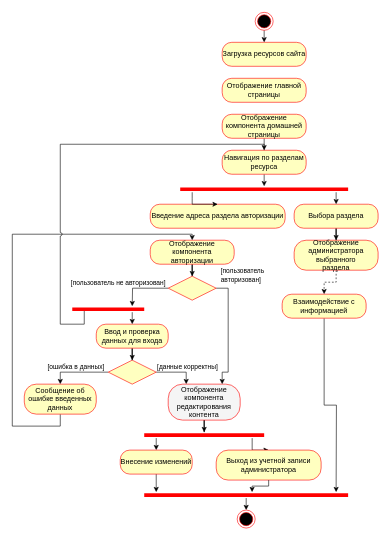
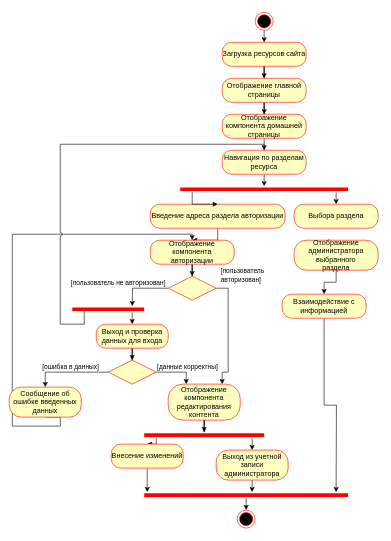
  <mxCell id="0" />
  <mxCell id="1" parent="0" />
  <mxCell id="2" value="" style="edgeStyle=orthogonalEdgeStyle;rounded=0;orthogonalLoop=1;jettySize=auto;html=1;" parent="1" source="3" edge="1"><mxGeometry relative="1" as="geometry"><mxPoint x="440" y="70" as="targetPoint" /></mxGeometry></mxCell>
  <mxCell id="3" value="" style="ellipse;html=1;shape=endState;fillColor=#000000;strokeColor=#ff0000;" parent="1" vertex="1"><mxGeometry x="425" y="20" width="30" height="30" as="geometry" /></mxCell>
+ <mxCell id="4" value="" style="edgeStyle=orthogonalEdgeStyle;rounded=0;orthogonalLoop=1;jettySize=auto;html=1;" parent="1" source="5" target="7" edge="1"><mxGeometry relative="1" as="geometry" /></mxCell>
  <mxCell id="5" value="Загрузка ресурсов сайта" style="rounded=1;whiteSpace=wrap;html=1;arcSize=40;fontColor=#000000;fillColor=#ffffc0;strokeColor=#ff0000;" parent="1" vertex="1"><mxGeometry x="370" y="70" width="140" height="40" as="geometry" /></mxCell>
+ <mxCell id="6" value="" style="edgeStyle=orthogonalEdgeStyle;rounded=0;orthogonalLoop=1;jettySize=auto;html=1;" parent="1" source="7" target="9" edge="1"><mxGeometry relative="1" as="geometry" /></mxCell>
  <mxCell id="7" value="Отображение главной страницы" style="rounded=1;whiteSpace=wrap;html=1;arcSize=40;fontColor=#000000;fillColor=#ffffc0;strokeColor=#ff0000;" parent="1" vertex="1"><mxGeometry x="370" y="130" width="140" height="40" as="geometry" /></mxCell>
  <mxCell id="8" value="" style="edgeStyle=orthogonalEdgeStyle;rounded=0;orthogonalLoop=1;jettySize=auto;html=1;" parent="1" source="9" edge="1"><mxGeometry relative="1" as="geometry"><mxPoint x="440" y="270" as="targetPoint" /></mxGeometry></mxCell>
  <mxCell id="9" value="Отображение компонента домашней&lt;br&gt;страницы" style="rounded=1;whiteSpace=wrap;html=1;arcSize=40;fontColor=#000000;fillColor=#ffffc0;strokeColor=#ff0000;" parent="1" vertex="1"><mxGeometry x="370" y="190" width="140" height="40" as="geometry" /></mxCell>
  <mxCell id="10" value="" style="edgeStyle=orthogonalEdgeStyle;rounded=0;orthogonalLoop=1;jettySize=auto;html=1;" parent="1" source="11" edge="1"><mxGeometry relative="1" as="geometry"><mxPoint x="440" y="310" as="targetPoint" /></mxGeometry></mxCell>
  <mxCell id="11" value="Навигация по разделам ресурса" style="rounded=1;whiteSpace=wrap;html=1;arcSize=40;fontColor=#000000;fillColor=#ffffc0;strokeColor=#ff0000;" parent="1" vertex="1"><mxGeometry x="370" y="250" width="140" height="40" as="geometry" /></mxCell>
+ <mxCell id="12" value="" style="edgeStyle=orthogonalEdgeStyle;rounded=0;orthogonalLoop=1;jettySize=auto;html=1;" parent="1" source="13" target="19" edge="1"><mxGeometry relative="1" as="geometry" /></mxCell>
  <mxCell id="13" value="&lt;div style=&quot;&quot;&gt;&lt;span style=&quot;&quot;&gt;Введение адреса раздела авторизации&lt;/span&gt;&lt;br&gt;&lt;/div&gt;" style="rounded=1;whiteSpace=wrap;html=1;arcSize=40;fontColor=default;fillColor=#ffffc0;strokeColor=#ff0000;labelBackgroundColor=none;align=center;" parent="1" vertex="1"><mxGeometry x="250" y="340" width="225" height="40" as="geometry" /></mxCell>
- <mxCell id="14" value="" style="edgeStyle=orthogonalEdgeStyle;rounded=0;jumpStyle=arc;orthogonalLoop=1;jettySize=auto;html=1;dashed=1;" edge="1" parent="1" source="15" target="52"><mxGeometry relative="1" as="geometry" /></mxCell>
+ <mxCell id="14" value="" style="edgeStyle=orthogonalEdgeStyle;rounded=0;jumpStyle=arc;orthogonalLoop=1;jettySize=auto;html=1;" edge="1" parent="1" source="15" target="52"><mxGeometry relative="1" as="geometry" /></mxCell>
  <mxCell id="15" value="Отображение администратора выбранного&lt;br&gt;раздела" style="rounded=1;whiteSpace=wrap;html=1;arcSize=40;fontColor=#000000;fillColor=#ffffc0;strokeColor=#ff0000;" parent="1" vertex="1"><mxGeometry x="490" y="400" width="140" height="50" as="geometry" /></mxCell>
- <mxCell id="16" style="edgeStyle=orthogonalEdgeStyle;rounded=0;jumpStyle=arc;orthogonalLoop=1;jettySize=auto;html=1;entryX=0.5;entryY=0;entryDx=0;entryDy=0;" edge="1" parent="1" source="17" target="15"><mxGeometry relative="1" as="geometry" /></mxCell>
  <mxCell id="17" value="Выбора раздела" style="rounded=1;whiteSpace=wrap;html=1;arcSize=40;fontColor=#000000;fillColor=#ffffc0;strokeColor=#ff0000;" parent="1" vertex="1"><mxGeometry x="490" y="340" width="140" height="40" as="geometry" /></mxCell>
  <mxCell id="18" style="edgeStyle=orthogonalEdgeStyle;rounded=0;orthogonalLoop=1;jettySize=auto;html=1;entryX=0.5;entryY=0;entryDx=0;entryDy=0;" edge="1" parent="1" source="19" target="47"><mxGeometry relative="1" as="geometry"><mxPoint x="320" y="460" as="targetPoint" /></mxGeometry></mxCell>
  <mxCell id="19" value="Отображение компонента авторизации" style="rounded=1;whiteSpace=wrap;html=1;arcSize=40;fontColor=#000000;fillColor=#ffffc0;strokeColor=#ff0000;" parent="1" vertex="1"><mxGeometry x="250" y="400" width="140" height="40" as="geometry" /></mxCell>
  <mxCell id="20" value="" style="edgeStyle=orthogonalEdgeStyle;rounded=0;orthogonalLoop=1;jettySize=auto;html=1;entryX=0.5;entryY=0;entryDx=0;entryDy=0;" edge="1" parent="1" source="22" target="17"><mxGeometry relative="1" as="geometry"><Array as="points"><mxPoint x="560" y="330" /><mxPoint x="560" y="330" /></Array></mxGeometry></mxCell>
  <mxCell id="21" value="" style="edgeStyle=orthogonalEdgeStyle;rounded=0;orthogonalLoop=1;jettySize=auto;html=1;entryX=0.5;entryY=0;entryDx=0;entryDy=0;" edge="1" parent="1" source="22" target="13"><mxGeometry relative="1" as="geometry"><Array as="points"><mxPoint x="320" y="330" /><mxPoint x="320" y="330" /></Array></mxGeometry></mxCell>
  <mxCell id="22" value="" style="shape=line;html=1;strokeWidth=6;strokeColor=#ff0000;" parent="1" vertex="1"><mxGeometry x="300" y="310" width="280" height="10" as="geometry" /></mxCell>
  <mxCell id="23" style="edgeStyle=orthogonalEdgeStyle;rounded=0;orthogonalLoop=1;jettySize=auto;html=1;entryX=0.25;entryY=0;entryDx=0;entryDy=0;fontColor=default;exitX=1;exitY=0.5;exitDx=0;exitDy=0;" parent="1" source="27" target="29" edge="1"><mxGeometry relative="1" as="geometry"><Array as="points"><mxPoint x="310" y="620" /></Array></mxGeometry></mxCell>
  <mxCell id="24" value="[данные корректны]" style="edgeLabel;html=1;align=left;verticalAlign=middle;resizable=0;points=[];" vertex="1" connectable="0" parent="23"><mxGeometry x="0.155" y="1" relative="1" as="geometry"><mxPoint x="-40" y="-9" as="offset" /></mxGeometry></mxCell>
  <mxCell id="25" style="edgeStyle=orthogonalEdgeStyle;rounded=0;orthogonalLoop=1;jettySize=auto;html=1;entryX=0.5;entryY=0;entryDx=0;entryDy=0;exitX=0;exitY=0.5;exitDx=0;exitDy=0;" edge="1" parent="1" source="27" target="41"><mxGeometry relative="1" as="geometry" /></mxCell>
  <mxCell id="26" value="[ошибка в данных]" style="edgeLabel;html=1;align=right;verticalAlign=middle;resizable=0;points=[];" vertex="1" connectable="0" parent="25"><mxGeometry x="-0.382" relative="1" as="geometry"><mxPoint x="25" y="-10" as="offset" /></mxGeometry></mxCell>
  <mxCell id="27" value="" style="rhombus;whiteSpace=wrap;html=1;fillColor=#ffffc0;strokeColor=#ff0000;fontColor=#000000;rounded=1;arcSize=0;" parent="1" vertex="1"><mxGeometry x="180" y="600" width="80" height="40" as="geometry" /></mxCell>
  <mxCell id="28" style="edgeStyle=orthogonalEdgeStyle;rounded=0;orthogonalLoop=1;jettySize=auto;html=1;" edge="1" parent="1" source="29" target="32"><mxGeometry relative="1" as="geometry" /></mxCell>
- <mxCell id="29" value="Отображение компонента редактирования контента" style="rounded=1;whiteSpace=wrap;html=1;arcSize=40;fontColor=#000000;fillColor=#f5f5f5;strokeColor=#ff0000;" parent="1" vertex="1"><mxGeometry x="280" y="640" width="120" height="60" as="geometry" /></mxCell>
+ <mxCell id="29" value="Отображение компонента редактирования контента" style="rounded=1;whiteSpace=wrap;html=1;arcSize=40;fontColor=#000000;fillColor=#ffffc0;strokeColor=#ff0000;" parent="1" vertex="1"><mxGeometry x="280" y="640" width="120" height="60" as="geometry" /></mxCell>
  <mxCell id="30" style="edgeStyle=orthogonalEdgeStyle;rounded=0;jumpStyle=arc;orthogonalLoop=1;jettySize=auto;html=1;entryX=0.5;entryY=0;entryDx=0;entryDy=0;" edge="1" parent="1" source="32" target="34"><mxGeometry relative="1" as="geometry"><Array as="points"><mxPoint x="260" y="740" /><mxPoint x="260" y="740" /></Array></mxGeometry></mxCell>
  <mxCell id="31" style="edgeStyle=orthogonalEdgeStyle;rounded=0;jumpStyle=arc;orthogonalLoop=1;jettySize=auto;html=1;entryX=0.5;entryY=0;entryDx=0;entryDy=0;" edge="1" parent="1" source="32" target="37"><mxGeometry relative="1" as="geometry"><Array as="points"><mxPoint x="420" y="740" /><mxPoint x="420" y="740" /></Array></mxGeometry></mxCell>
  <mxCell id="32" value="" style="shape=line;html=1;strokeWidth=6;strokeColor=#ff0000;" parent="1" vertex="1"><mxGeometry x="240" y="720" width="200" height="10" as="geometry" /></mxCell>
  <mxCell id="33" style="edgeStyle=orthogonalEdgeStyle;rounded=0;jumpStyle=arc;orthogonalLoop=1;jettySize=auto;html=1;" edge="1" parent="1" source="34" target="39"><mxGeometry relative="1" as="geometry"><Array as="points"><mxPoint x="260" y="820" /><mxPoint x="260" y="820" /></Array></mxGeometry></mxCell>
- <mxCell id="34" value="Внесение изменений" style="rounded=1;whiteSpace=wrap;html=1;arcSize=40;fontColor=#000000;fillColor=#ffffc0;strokeColor=#ff0000;" parent="1" vertex="1"><mxGeometry x="200" y="750" width="120" height="40" as="geometry" /></mxCell>
+ <mxCell id="34" value="Внесение изменений" style="rounded=1;whiteSpace=wrap;html=1;arcSize=40;fontColor=#000000;fillColor=#ffffc0;strokeColor=#ff0000;" parent="1" vertex="1"><mxGeometry x="185" y="740" width="120" height="40" as="geometry" /></mxCell>
  <mxCell id="35" value="" style="edgeStyle=orthogonalEdgeStyle;rounded=0;orthogonalLoop=1;jettySize=auto;html=1;fontColor=default;" parent="1" source="36" target="27" edge="1"><mxGeometry relative="1" as="geometry" /></mxCell>
- <mxCell id="36" value="Ввод и проверка данных для входа" style="rounded=1;whiteSpace=wrap;html=1;arcSize=40;fontColor=#000000;fillColor=#ffffc0;strokeColor=#ff0000;" parent="1" vertex="1"><mxGeometry x="160" y="540" width="120" height="40" as="geometry" /></mxCell>
- <mxCell id="37" value="Выход из учетной записи администратора" style="rounded=1;whiteSpace=wrap;html=1;arcSize=40;fontColor=#000000;fillColor=#ffffc0;strokeColor=#ff0000;" parent="1" vertex="1"><mxGeometry x="360" y="750" width="175" height="50" as="geometry" /></mxCell>
+ <mxCell id="36" value="Выход и проверка данных для входа" style="rounded=1;whiteSpace=wrap;html=1;arcSize=40;fontColor=#000000;fillColor=#ffffc0;strokeColor=#ff0000;" parent="1" vertex="1"><mxGeometry x="160" y="540" width="120" height="40" as="geometry" /></mxCell>
+ <mxCell id="37" value="Выход из учетной записи администратора" style="rounded=1;whiteSpace=wrap;html=1;arcSize=40;fontColor=#000000;fillColor=#ffffc0;strokeColor=#ff0000;" parent="1" vertex="1"><mxGeometry x="360" y="750" width="120" height="50" as="geometry" /></mxCell>
  <mxCell id="38" style="edgeStyle=orthogonalEdgeStyle;rounded=0;jumpStyle=arc;orthogonalLoop=1;jettySize=auto;html=1;" edge="1" parent="1" source="39"><mxGeometry relative="1" as="geometry"><mxPoint x="410" y="850" as="targetPoint" /></mxGeometry></mxCell>
  <mxCell id="39" value="" style="shape=line;html=1;strokeWidth=6;strokeColor=#ff0000;" parent="1" vertex="1"><mxGeometry x="240" y="820" width="340" height="10" as="geometry" /></mxCell>
  <mxCell id="40" style="edgeStyle=orthogonalEdgeStyle;orthogonalLoop=1;jettySize=auto;html=1;exitX=0.5;exitY=1;exitDx=0;exitDy=0;rounded=0;jumpStyle=arc;" edge="1" parent="1" source="41"><mxGeometry relative="1" as="geometry"><mxPoint x="320" y="400" as="targetPoint" /><Array as="points"><mxPoint x="100" y="710" /><mxPoint x="20" y="710" /><mxPoint x="20" y="390" /><mxPoint x="320" y="390" /></Array></mxGeometry></mxCell>
- <mxCell id="41" value="Сообщение об ошибке введенных данных" style="rounded=1;whiteSpace=wrap;html=1;arcSize=40;fontColor=#000000;fillColor=#ffffc0;strokeColor=#ff0000;" vertex="1" parent="1"><mxGeometry x="40" y="640" width="120" height="50" as="geometry" /></mxCell>
+ <mxCell id="41" value="Сообщение об ошибке введенных данных" style="rounded=1;whiteSpace=wrap;html=1;arcSize=40;fontColor=#000000;fillColor=#ffffc0;strokeColor=#ff0000;" vertex="1" parent="1"><mxGeometry x="15" y="645" width="120" height="50" as="geometry" /></mxCell>
  <mxCell id="42" style="edgeStyle=orthogonalEdgeStyle;rounded=0;orthogonalLoop=1;jettySize=auto;html=1;entryX=0.5;entryY=0;entryDx=0;entryDy=0;exitX=0.25;exitY=0.5;exitDx=0;exitDy=0;exitPerimeter=0;jumpStyle=arc;" edge="1" parent="1" source="49" target="11"><mxGeometry relative="1" as="geometry"><mxPoint x="520" y="430" as="sourcePoint" /><Array as="points"><mxPoint x="140" y="515" /><mxPoint x="140" y="540" /><mxPoint x="100" y="540" /><mxPoint x="100" y="240" /><mxPoint x="440" y="240" /></Array></mxGeometry></mxCell>
  <mxCell id="43" style="edgeStyle=orthogonalEdgeStyle;rounded=0;orthogonalLoop=1;jettySize=auto;html=1;exitX=0;exitY=0.5;exitDx=0;exitDy=0;" edge="1" parent="1" source="47"><mxGeometry relative="1" as="geometry"><mxPoint x="220" y="510" as="targetPoint" /></mxGeometry></mxCell>
  <mxCell id="44" value="[пользователь не авторизован]" style="edgeLabel;html=1;align=right;verticalAlign=middle;resizable=0;points=[];" vertex="1" connectable="0" parent="43"><mxGeometry x="-0.294" y="2" relative="1" as="geometry"><mxPoint x="28" y="-12" as="offset" /></mxGeometry></mxCell>
  <mxCell id="45" style="edgeStyle=orthogonalEdgeStyle;rounded=0;orthogonalLoop=1;jettySize=auto;html=1;entryX=0.75;entryY=0;entryDx=0;entryDy=0;exitX=1;exitY=0.5;exitDx=0;exitDy=0;" edge="1" parent="1" source="47" target="29"><mxGeometry relative="1" as="geometry"><Array as="points"><mxPoint x="380" y="480" /><mxPoint x="380" y="620" /><mxPoint x="370" y="620" /></Array></mxGeometry></mxCell>
  <mxCell id="46" value="[пользователь&lt;br&gt;авторизован]" style="edgeLabel;html=1;align=left;verticalAlign=middle;resizable=0;points=[];" vertex="1" connectable="0" parent="45"><mxGeometry x="-0.844" y="-1" relative="1" as="geometry"><mxPoint x="-9" y="-23" as="offset" /></mxGeometry></mxCell>
  <mxCell id="47" value="" style="rhombus;whiteSpace=wrap;html=1;fillColor=#ffffc0;strokeColor=#ff0000;fontColor=#000000;rounded=1;arcSize=0;" vertex="1" parent="1"><mxGeometry x="280" y="460" width="80" height="40" as="geometry" /></mxCell>
  <mxCell id="48" style="edgeStyle=orthogonalEdgeStyle;rounded=0;jumpStyle=arc;orthogonalLoop=1;jettySize=auto;html=1;entryX=0.5;entryY=0;entryDx=0;entryDy=0;" edge="1" parent="1" source="49" target="36"><mxGeometry relative="1" as="geometry"><Array as="points"><mxPoint x="220" y="530" /><mxPoint x="220" y="530" /></Array></mxGeometry></mxCell>
  <mxCell id="49" value="" style="shape=line;html=1;strokeWidth=6;strokeColor=#ff0000;" vertex="1" parent="1"><mxGeometry x="120" y="510" width="120" height="10" as="geometry" /></mxCell>
  <mxCell id="50" style="edgeStyle=orthogonalEdgeStyle;rounded=0;jumpStyle=arc;orthogonalLoop=1;jettySize=auto;html=1;entryX=0.5;entryY=0;entryDx=0;entryDy=0;exitX=0.5;exitY=1;exitDx=0;exitDy=0;" edge="1" parent="1" source="37"><mxGeometry relative="1" as="geometry"><mxPoint x="450" y="810" as="sourcePoint" /><mxPoint x="419.86" y="820" as="targetPoint" /><Array as="points"><mxPoint x="420" y="810" /></Array></mxGeometry></mxCell>
  <mxCell id="51" style="edgeStyle=orthogonalEdgeStyle;rounded=0;jumpStyle=arc;orthogonalLoop=1;jettySize=auto;html=1;" edge="1" parent="1" source="52"><mxGeometry relative="1" as="geometry"><mxPoint x="560" y="820" as="targetPoint" /></mxGeometry></mxCell>
  <mxCell id="52" value="Взаимодействие с информацией" style="rounded=1;whiteSpace=wrap;html=1;arcSize=40;fontColor=#000000;fillColor=#ffffc0;strokeColor=#ff0000;" vertex="1" parent="1"><mxGeometry x="470" y="490" width="140" height="40" as="geometry" /></mxCell>
  <mxCell id="53" value="" style="ellipse;html=1;shape=endState;fillColor=#000000;strokeColor=#ff0000;" vertex="1" parent="1"><mxGeometry x="395" y="850" width="30" height="30" as="geometry" /></mxCell>
